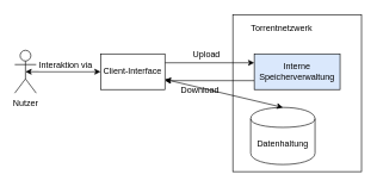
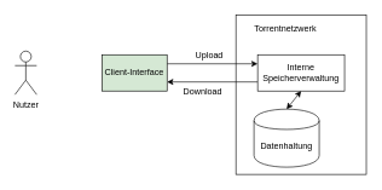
  <mxCell id="0" />
  <mxCell id="1" parent="0" />
  <mxCell id="2" value="Nutzer" style="shape=umlActor;verticalLabelPosition=bottom;labelBackgroundColor=#ffffff;verticalAlign=top;html=1;outlineConnect=0;" parent="1" vertex="1"><mxGeometry x="20" y="70" width="30" height="60" as="geometry" /></mxCell>
  <mxCell id="3" value="" style="rounded=0;whiteSpace=wrap;html=1;" parent="1" vertex="1"><mxGeometry x="325" y="20" width="180" height="220" as="geometry" /></mxCell>
  <mxCell id="4" value="Torrentnetzwerk" style="text;html=1;align=center;verticalAlign=middle;resizable=0;points=[];autosize=1;" parent="1" vertex="1"><mxGeometry x="343" y="30" width="100" height="20" as="geometry" /></mxCell>
  <mxCell id="5" value="Datenhaltung" style="shape=cylinder;whiteSpace=wrap;html=1;boundedLbl=1;backgroundOutline=1;" parent="1" vertex="1"><mxGeometry x="350" y="150" width="90" height="80" as="geometry" /></mxCell>
  <mxCell id="6" value="" style="endArrow=classic;html=1;entryX=1;entryY=0.75;entryDx=0;entryDy=0;exitX=0;exitY=0.75;exitDx=0;exitDy=0;" parent="1" source="13" target="10" edge="1"><mxGeometry width="50" height="50" relative="1" as="geometry"><mxPoint x="340" y="160" as="sourcePoint" /><mxPoint x="150" y="210" as="targetPoint" /></mxGeometry></mxCell>
  <mxCell id="7" value="Download" style="text;html=1;align=center;verticalAlign=middle;resizable=0;points=[];labelBackgroundColor=#ffffff;" parent="6" vertex="1" connectable="0"><mxGeometry x="0.2" y="-2" relative="1" as="geometry"><mxPoint x="-1.88" y="14.5" as="offset" /></mxGeometry></mxCell>
  <mxCell id="8" value="" style="endArrow=classic;html=1;entryX=0;entryY=0.25;entryDx=0;entryDy=0;exitX=1;exitY=0.25;exitDx=0;exitDy=0;" parent="1" source="10" target="13" edge="1"><mxGeometry width="50" height="50" relative="1" as="geometry"><mxPoint x="330" y="100" as="sourcePoint" /><mxPoint x="395" y="95" as="targetPoint" /></mxGeometry></mxCell>
  <mxCell id="9" value="Upload" style="text;html=1;align=center;verticalAlign=middle;resizable=0;points=[];labelBackgroundColor=#ffffff;" parent="8" vertex="1" connectable="0"><mxGeometry x="0.128" y="2" relative="1" as="geometry"><mxPoint x="-13.71" y="-10.5" as="offset" /></mxGeometry></mxCell>
- <mxCell id="10" value="Client-Interface" style="rounded=0;whiteSpace=wrap;html=1;" parent="1" vertex="1"><mxGeometry x="140" y="75" width="90" height="50" as="geometry" /></mxCell>
- <mxCell id="11" value="" style="endArrow=classic;startArrow=classic;html=1;exitX=0.5;exitY=0.5;exitDx=0;exitDy=0;exitPerimeter=0;entryX=0;entryY=0.5;entryDx=0;entryDy=0;" parent="1" source="2" target="10" edge="1"><mxGeometry width="50" height="50" relative="1" as="geometry"><mxPoint x="140" y="210" as="sourcePoint" /><mxPoint x="190" y="160" as="targetPoint" /></mxGeometry></mxCell>
- <mxCell id="12" value="Interaktion via" style="text;html=1;align=center;verticalAlign=middle;resizable=0;points=[];labelBackgroundColor=#ffffff;" parent="11" vertex="1" connectable="0"><mxGeometry x="0.212" y="-2" relative="1" as="geometry"><mxPoint x="-8.43" y="-12" as="offset" /></mxGeometry></mxCell>
- <mxCell id="13" value="Interne Speicherverwaltung" style="rounded=0;whiteSpace=wrap;html=1;fillColor=#dae8fc;" parent="1" vertex="1"><mxGeometry x="355" y="75" width="120" height="50" as="geometry" /></mxCell>
- <mxCell id="14" value="" style="endArrow=classic;startArrow=classic;html=1;exitX=0.5;exitY=0;exitDx=0;exitDy=0;" parent="1" source="5" target="10" edge="1"><mxGeometry width="50" height="50" relative="1" as="geometry"><mxPoint x="170" y="310" as="sourcePoint" /><mxPoint x="220" y="260" as="targetPoint" /></mxGeometry></mxCell>
+ <mxCell id="10" value="Client-Interface" style="rounded=0;whiteSpace=wrap;html=1;fillColor=#d5e8d4;" parent="1" vertex="1"><mxGeometry x="140" y="75" width="90" height="50" as="geometry" /></mxCell>
+ <mxCell id="13" value="Interne Speicherverwaltung" style="rounded=0;whiteSpace=wrap;html=1;" parent="1" vertex="1"><mxGeometry x="355" y="75" width="120" height="50" as="geometry" /></mxCell>
+ <mxCell id="14" value="" style="endArrow=classic;startArrow=classic;html=1;entryX=0.5;entryY=1;entryDx=0;entryDy=0;exitX=0.5;exitY=0;exitDx=0;exitDy=0;" parent="1" source="5" target="13" edge="1"><mxGeometry width="50" height="50" relative="1" as="geometry"><mxPoint x="170" y="310" as="sourcePoint" /><mxPoint x="220" y="260" as="targetPoint" /></mxGeometry></mxCell>
